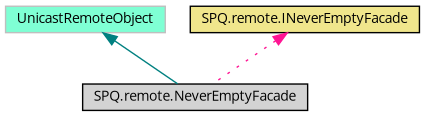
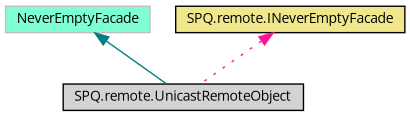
  digraph {
    fontname="Open Sans"
    node [color=black fontname="Open Sans" fontsize=10 shape=record style=filled]
    edge [dir=back fontname="Open Sans" fontsize=10 labelfontname=Helvetica labelfontsize=10]
-   n1 [fillcolor=lightgrey fontcolor=black height=0.2 label="SPQ.remote.NeverEmptyFacade" width=0.4]
-   n2 [color=grey75 fillcolor=aquamarine height=0.2 label=UnicastRemoteObject width=0.4]
+   n1 [fillcolor=lightgrey fontcolor=black height=0.2 label="SPQ.remote.UnicastRemoteObject" width=0.4]
+   n2 [color=grey75 fillcolor=aquamarine height=0.2 label=NeverEmptyFacade width=0.4]
    n3 [fillcolor=khaki height=0.2 label="SPQ.remote.INeverEmptyFacade" width=0.4]
    n2 -> n1 [color=teal style=solid]
    n3 -> n1 [color=deeppink style=dotted]
  }
